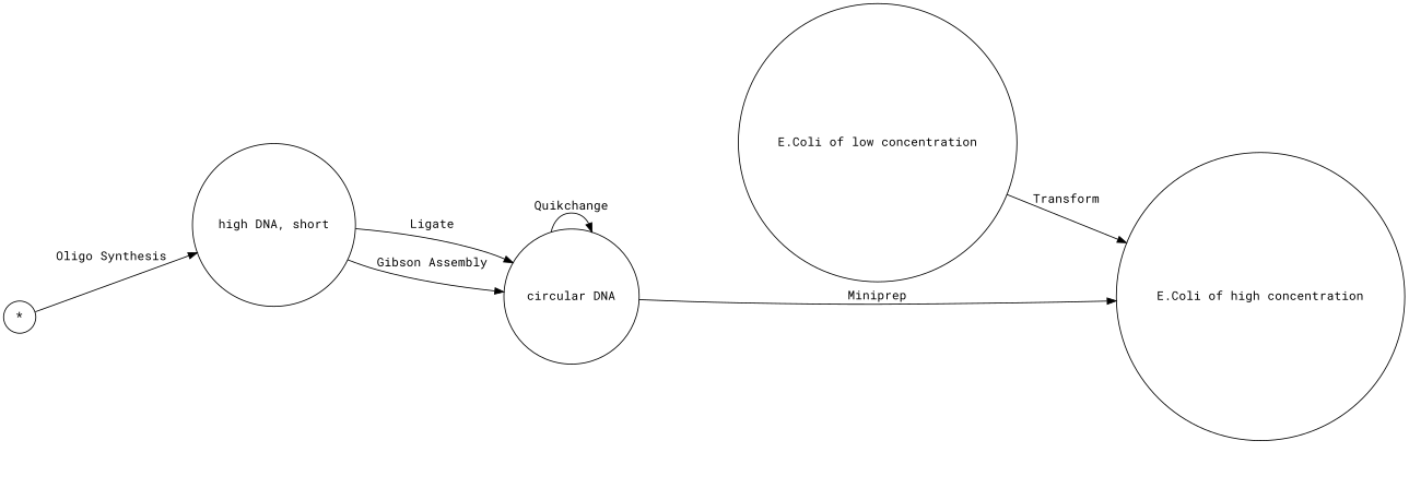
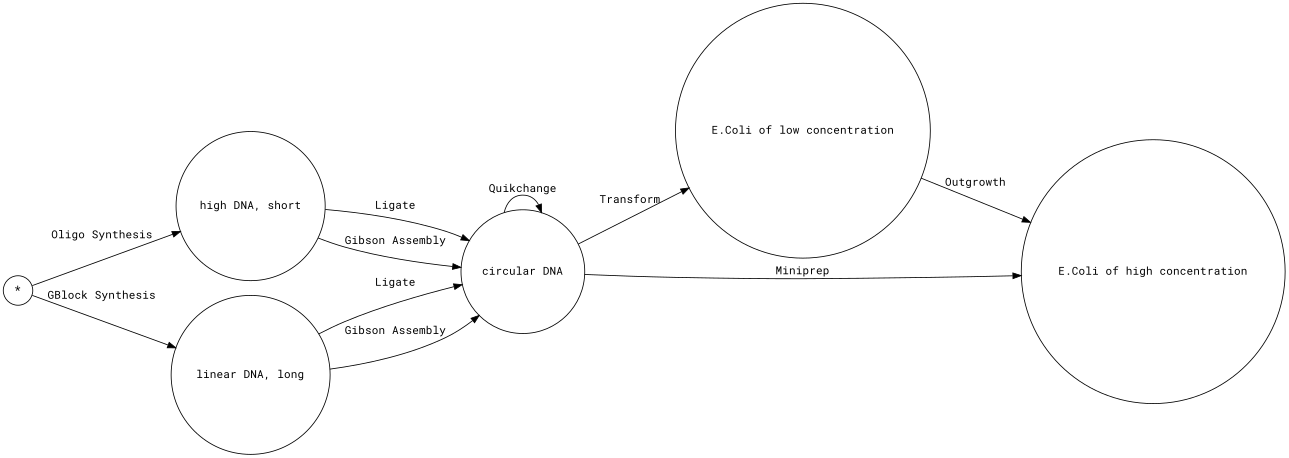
  digraph {
    fontname="Roboto Mono"
    rankdir=LR
    node [fontname="Roboto Mono" shape=circle]
    edge [fontname="Roboto Mono"]
    n1 [label="high DNA, short"]
    "*"
+   "linear DNA, long"
    "circular DNA"
    "E.Coli of low concentration"
    "E.Coli of high concentration"
    n1 -> "circular DNA" [label=Ligate]
    n1 -> "circular DNA" [label="Gibson Assembly"]
    "*" -> n1 [label="Oligo Synthesis"]
+   "*" -> "linear DNA, long" [label="GBlock Synthesis"]
+   "linear DNA, long" -> "circular DNA" [label=Ligate]
+   "linear DNA, long" -> "circular DNA" [label="Gibson Assembly"]
    "circular DNA" -> "circular DNA" [label=Quikchange]
+   "circular DNA" -> "E.Coli of low concentration" [label=Transform]
    "circular DNA" -> "E.Coli of high concentration" [label=Miniprep]
-   "E.Coli of low concentration" -> "E.Coli of high concentration" [label=Transform]
+   "E.Coli of low concentration" -> "E.Coli of high concentration" [label=Outgrowth]
  }
